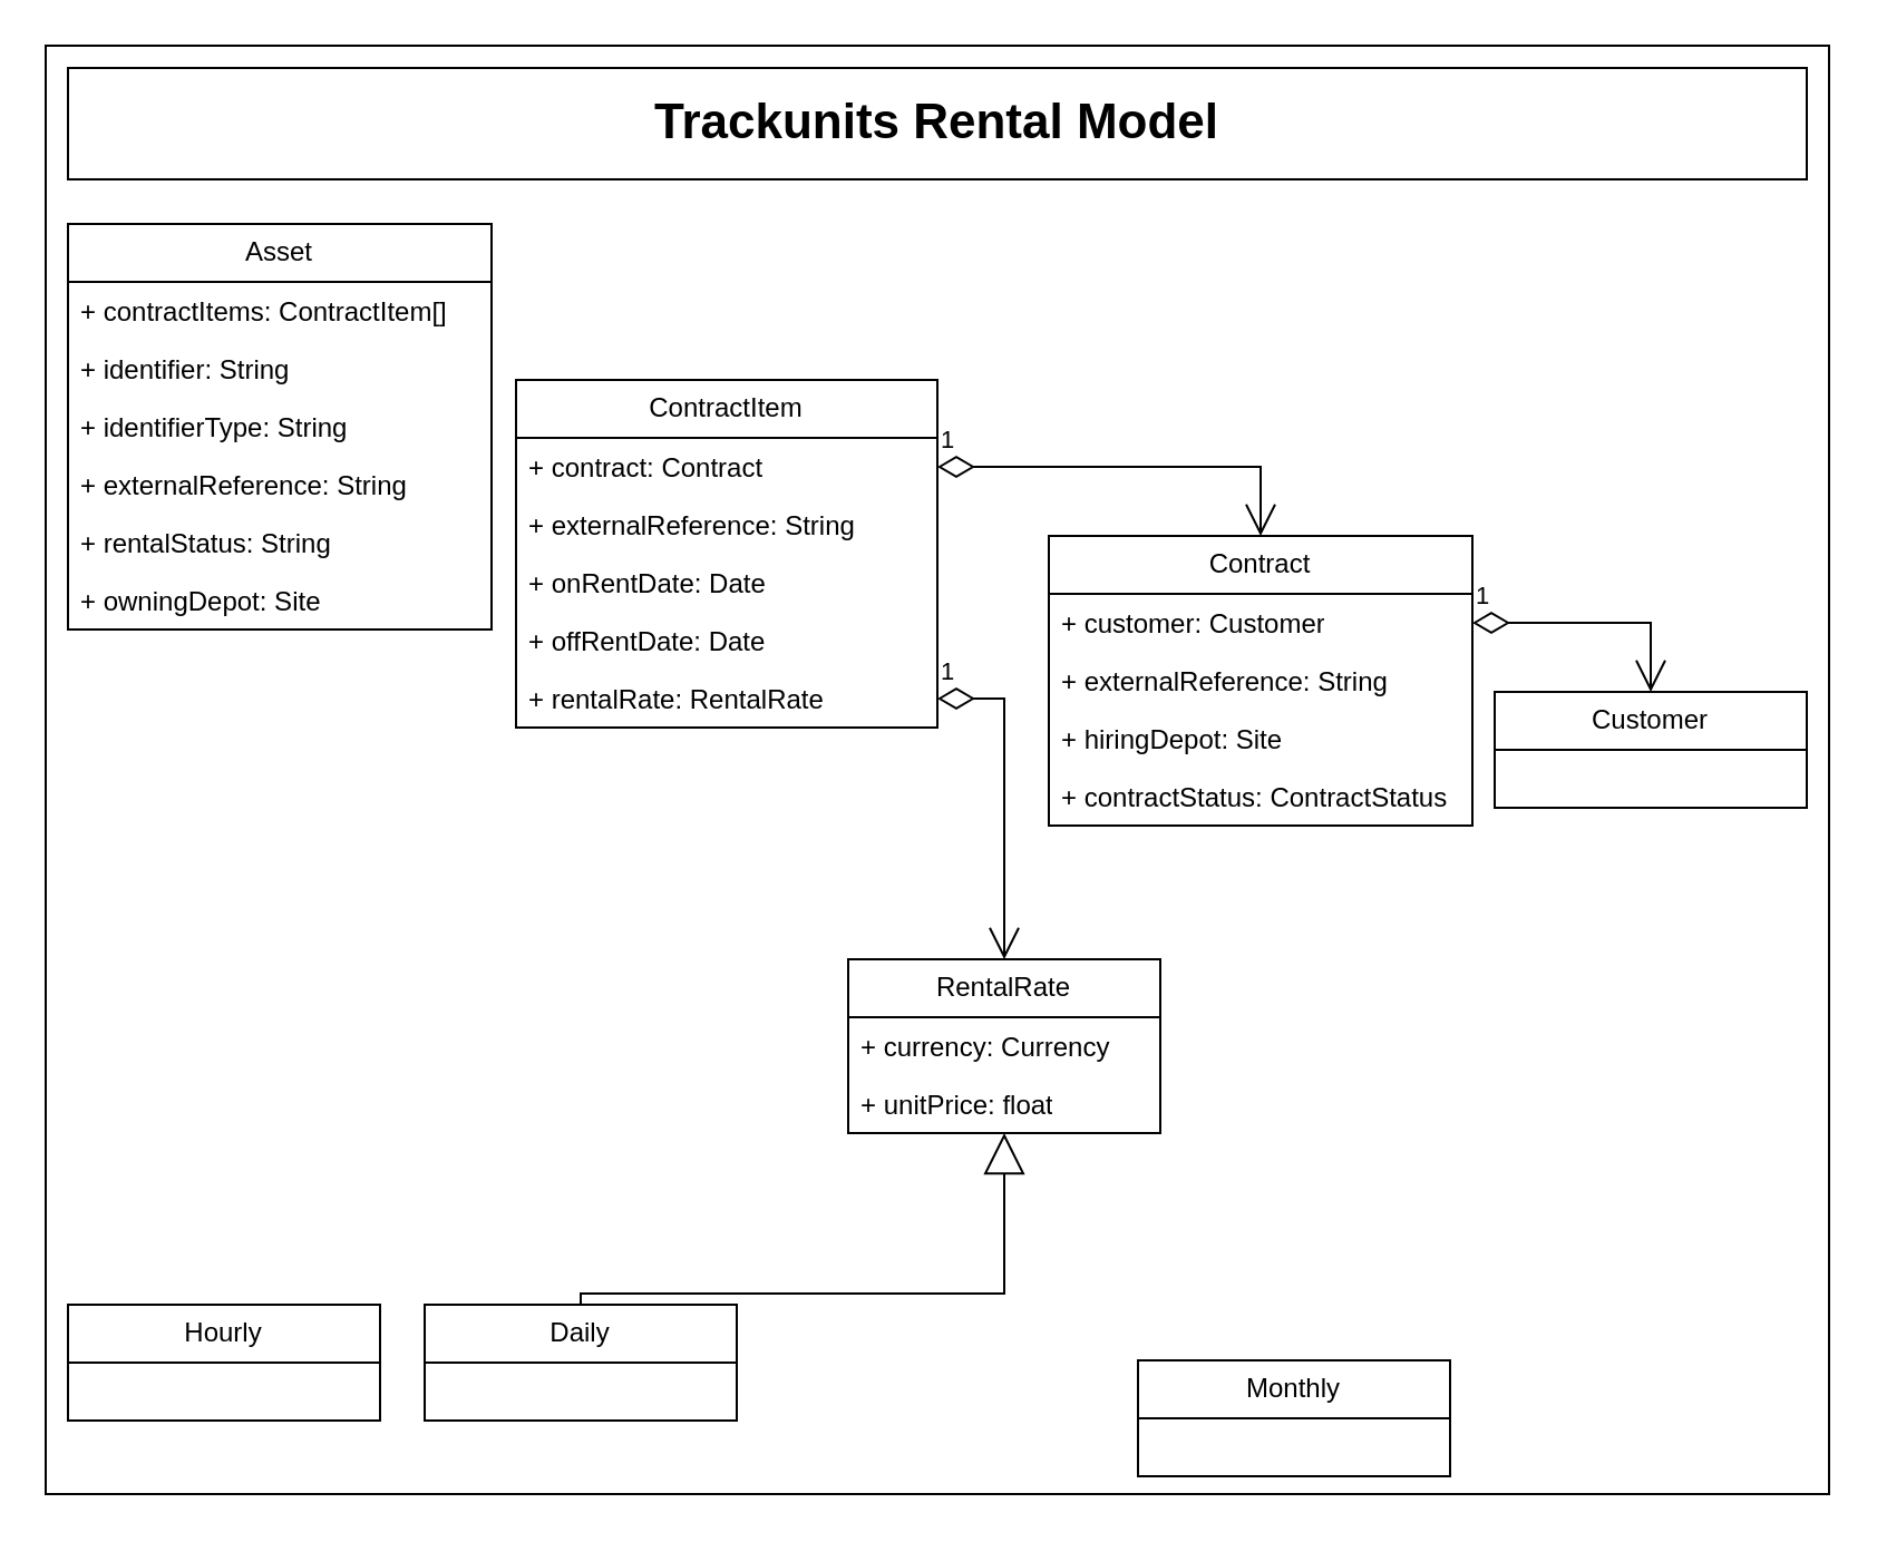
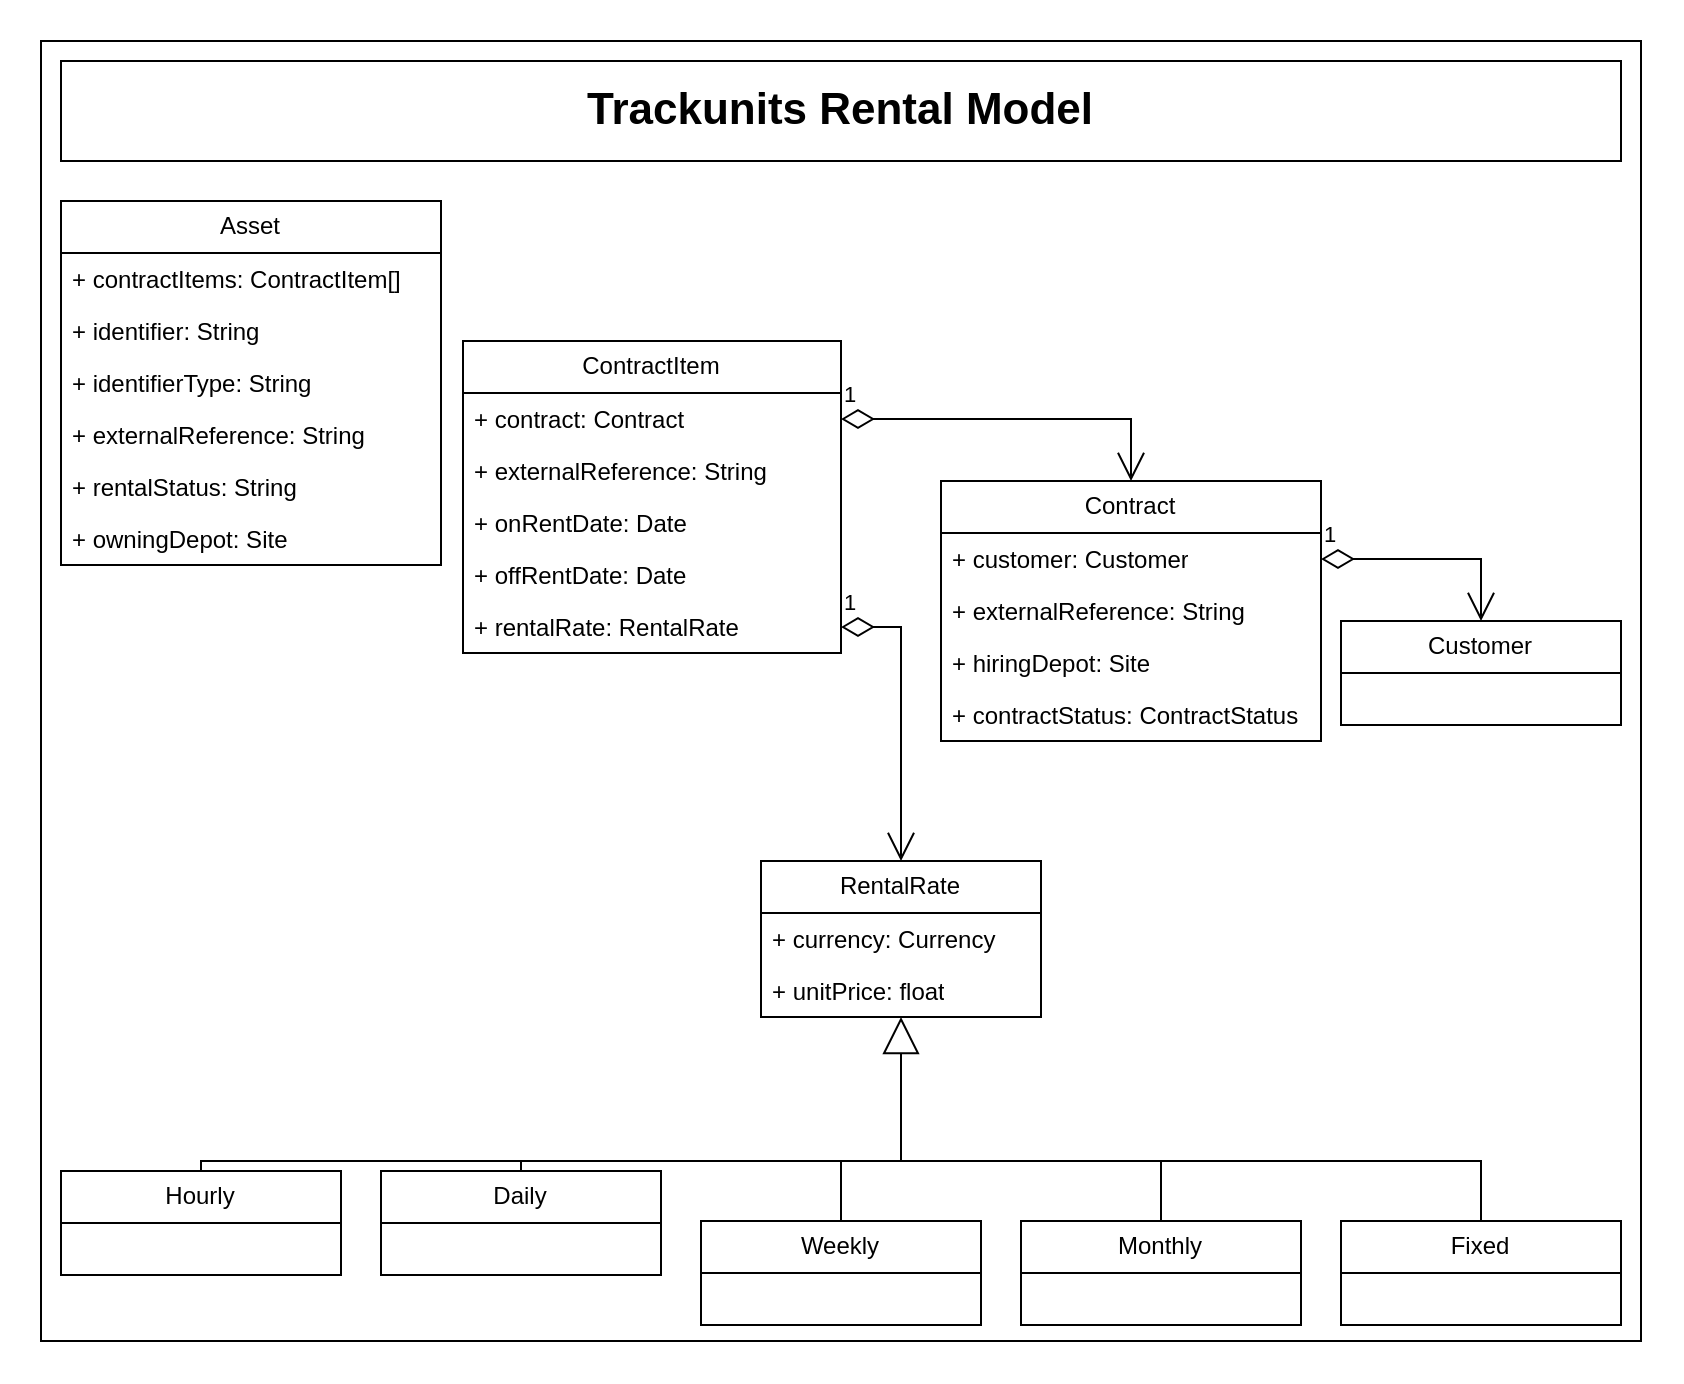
  <mxCell id="0" />
  <mxCell id="1" parent="0" />
  <mxCell id="2" value="" style="rounded=0;whiteSpace=wrap;html=1;" parent="1" vertex="1"><mxGeometry x="20" y="20" width="800" height="650" as="geometry" /></mxCell>
  <mxCell id="3" value="Asset" style="swimlane;fontStyle=0;childLayout=stackLayout;horizontal=1;startSize=26;fillColor=none;horizontalStack=0;resizeParent=1;resizeParentMax=0;resizeLast=0;collapsible=1;marginBottom=0;whiteSpace=wrap;html=1;" parent="1" vertex="1"><mxGeometry x="30" y="100" width="190" height="182" as="geometry" /></mxCell>
  <mxCell id="4" value="+ contractItems: ContractItem[]" style="text;strokeColor=none;fillColor=none;align=left;verticalAlign=top;spacingLeft=4;spacingRight=4;overflow=hidden;rotatable=0;points=[[0,0.5],[1,0.5]];portConstraint=eastwest;whiteSpace=wrap;html=1;" parent="3" vertex="1"><mxGeometry y="26" width="190" height="26" as="geometry" /></mxCell>
  <mxCell id="5" value="+ identifier: String" style="text;strokeColor=none;fillColor=none;align=left;verticalAlign=top;spacingLeft=4;spacingRight=4;overflow=hidden;rotatable=0;points=[[0,0.5],[1,0.5]];portConstraint=eastwest;whiteSpace=wrap;html=1;" parent="3" vertex="1"><mxGeometry y="52" width="190" height="26" as="geometry" /></mxCell>
  <mxCell id="6" value="+ identifierType: String" style="text;strokeColor=none;fillColor=none;align=left;verticalAlign=top;spacingLeft=4;spacingRight=4;overflow=hidden;rotatable=0;points=[[0,0.5],[1,0.5]];portConstraint=eastwest;whiteSpace=wrap;html=1;" parent="3" vertex="1"><mxGeometry y="78" width="190" height="26" as="geometry" /></mxCell>
  <mxCell id="7" value="+ externalReference: String" style="text;strokeColor=none;fillColor=none;align=left;verticalAlign=top;spacingLeft=4;spacingRight=4;overflow=hidden;rotatable=0;points=[[0,0.5],[1,0.5]];portConstraint=eastwest;whiteSpace=wrap;html=1;" parent="3" vertex="1"><mxGeometry y="104" width="190" height="26" as="geometry" /></mxCell>
  <mxCell id="8" value="+ rentalStatus: String" style="text;strokeColor=none;fillColor=none;align=left;verticalAlign=top;spacingLeft=4;spacingRight=4;overflow=hidden;rotatable=0;points=[[0,0.5],[1,0.5]];portConstraint=eastwest;whiteSpace=wrap;html=1;" parent="3" vertex="1"><mxGeometry y="130" width="190" height="26" as="geometry" /></mxCell>
  <mxCell id="9" value="+ owningDepot: Site" style="text;strokeColor=none;fillColor=none;align=left;verticalAlign=top;spacingLeft=4;spacingRight=4;overflow=hidden;rotatable=0;points=[[0,0.5],[1,0.5]];portConstraint=eastwest;whiteSpace=wrap;html=1;" parent="3" vertex="1"><mxGeometry y="156" width="190" height="26" as="geometry" /></mxCell>
  <mxCell id="10" value="ContractItem" style="swimlane;fontStyle=0;childLayout=stackLayout;horizontal=1;startSize=26;fillColor=none;horizontalStack=0;resizeParent=1;resizeParentMax=0;resizeLast=0;collapsible=1;marginBottom=0;whiteSpace=wrap;html=1;" parent="1" vertex="1"><mxGeometry x="231" y="170" width="189" height="156" as="geometry" /></mxCell>
  <mxCell id="11" value="+ contract: Contract" style="text;strokeColor=none;fillColor=none;align=left;verticalAlign=top;spacingLeft=4;spacingRight=4;overflow=hidden;rotatable=0;points=[[0,0.5],[1,0.5]];portConstraint=eastwest;whiteSpace=wrap;html=1;" parent="10" vertex="1"><mxGeometry y="26" width="189" height="26" as="geometry" /></mxCell>
  <mxCell id="12" value="+ externalReference: String" style="text;strokeColor=none;fillColor=none;align=left;verticalAlign=top;spacingLeft=4;spacingRight=4;overflow=hidden;rotatable=0;points=[[0,0.5],[1,0.5]];portConstraint=eastwest;whiteSpace=wrap;html=1;" parent="10" vertex="1"><mxGeometry y="52" width="189" height="26" as="geometry" /></mxCell>
  <mxCell id="13" value="+ onRentDate: Date" style="text;strokeColor=none;fillColor=none;align=left;verticalAlign=top;spacingLeft=4;spacingRight=4;overflow=hidden;rotatable=0;points=[[0,0.5],[1,0.5]];portConstraint=eastwest;whiteSpace=wrap;html=1;" parent="10" vertex="1"><mxGeometry y="78" width="189" height="26" as="geometry" /></mxCell>
  <mxCell id="14" value="+ offRentDate: Date" style="text;strokeColor=none;fillColor=none;align=left;verticalAlign=top;spacingLeft=4;spacingRight=4;overflow=hidden;rotatable=0;points=[[0,0.5],[1,0.5]];portConstraint=eastwest;whiteSpace=wrap;html=1;" parent="10" vertex="1"><mxGeometry y="104" width="189" height="26" as="geometry" /></mxCell>
  <mxCell id="15" value="+ rentalRate: RentalRate" style="text;strokeColor=none;fillColor=none;align=left;verticalAlign=top;spacingLeft=4;spacingRight=4;overflow=hidden;rotatable=0;points=[[0,0.5],[1,0.5]];portConstraint=eastwest;whiteSpace=wrap;html=1;" parent="10" vertex="1"><mxGeometry y="130" width="189" height="26" as="geometry" /></mxCell>
  <mxCell id="16" value="Contract" style="swimlane;fontStyle=0;childLayout=stackLayout;horizontal=1;startSize=26;fillColor=none;horizontalStack=0;resizeParent=1;resizeParentMax=0;resizeLast=0;collapsible=1;marginBottom=0;whiteSpace=wrap;html=1;" parent="1" vertex="1"><mxGeometry x="470" y="240" width="190" height="130" as="geometry" /></mxCell>
  <mxCell id="17" value="+ customer: Customer" style="text;strokeColor=none;fillColor=none;align=left;verticalAlign=top;spacingLeft=4;spacingRight=4;overflow=hidden;rotatable=0;points=[[0,0.5],[1,0.5]];portConstraint=eastwest;whiteSpace=wrap;html=1;" parent="16" vertex="1"><mxGeometry y="26" width="190" height="26" as="geometry" /></mxCell>
  <mxCell id="18" value="+ externalReference: String" style="text;strokeColor=none;fillColor=none;align=left;verticalAlign=top;spacingLeft=4;spacingRight=4;overflow=hidden;rotatable=0;points=[[0,0.5],[1,0.5]];portConstraint=eastwest;whiteSpace=wrap;html=1;" parent="16" vertex="1"><mxGeometry y="52" width="190" height="26" as="geometry" /></mxCell>
  <mxCell id="19" value="+ hiringDepot: Site" style="text;strokeColor=none;fillColor=none;align=left;verticalAlign=top;spacingLeft=4;spacingRight=4;overflow=hidden;rotatable=0;points=[[0,0.5],[1,0.5]];portConstraint=eastwest;whiteSpace=wrap;html=1;" parent="16" vertex="1"><mxGeometry y="78" width="190" height="26" as="geometry" /></mxCell>
  <mxCell id="20" value="&lt;div&gt;+ contractStatus: ContractStatus&lt;/div&gt;" style="text;strokeColor=none;fillColor=none;align=left;verticalAlign=top;spacingLeft=4;spacingRight=4;overflow=hidden;rotatable=0;points=[[0,0.5],[1,0.5]];portConstraint=eastwest;whiteSpace=wrap;html=1;" parent="16" vertex="1"><mxGeometry y="104" width="190" height="26" as="geometry" /></mxCell>
  <mxCell id="21" value="Customer" style="swimlane;fontStyle=0;childLayout=stackLayout;horizontal=1;startSize=26;fillColor=none;horizontalStack=0;resizeParent=1;resizeParentMax=0;resizeLast=0;collapsible=1;marginBottom=0;whiteSpace=wrap;html=1;" parent="1" vertex="1"><mxGeometry x="670" y="310" width="140" height="52" as="geometry" /></mxCell>
  <mxCell id="22" value="1" style="endArrow=open;html=1;endSize=12;startArrow=diamondThin;startSize=14;startFill=0;edgeStyle=orthogonalEdgeStyle;align=left;verticalAlign=bottom;rounded=0;exitX=1;exitY=0.5;exitDx=0;exitDy=0;entryX=0.5;entryY=0;entryDx=0;entryDy=0;" parent="1" source="17" target="21" edge="1"><mxGeometry x="-1" y="3" relative="1" as="geometry"><mxPoint x="290" y="440" as="sourcePoint" /><mxPoint x="450" y="440" as="targetPoint" /></mxGeometry></mxCell>
  <mxCell id="23" value="1" style="endArrow=open;html=1;endSize=12;startArrow=diamondThin;startSize=14;startFill=0;edgeStyle=orthogonalEdgeStyle;align=left;verticalAlign=bottom;rounded=0;exitX=1;exitY=0.5;exitDx=0;exitDy=0;" parent="1" source="11" target="16" edge="1"><mxGeometry x="-1" y="3" relative="1" as="geometry"><mxPoint x="240" y="440" as="sourcePoint" /><mxPoint x="400" y="440" as="targetPoint" /></mxGeometry></mxCell>
  <mxCell id="24" value="RentalRate" style="swimlane;fontStyle=0;childLayout=stackLayout;horizontal=1;startSize=26;fillColor=none;horizontalStack=0;resizeParent=1;resizeParentMax=0;resizeLast=0;collapsible=1;marginBottom=0;whiteSpace=wrap;html=1;" parent="1" vertex="1"><mxGeometry x="380" y="430" width="140" height="78" as="geometry" /></mxCell>
  <mxCell id="25" value="+ currency: Currency" style="text;strokeColor=none;fillColor=none;align=left;verticalAlign=top;spacingLeft=4;spacingRight=4;overflow=hidden;rotatable=0;points=[[0,0.5],[1,0.5]];portConstraint=eastwest;whiteSpace=wrap;html=1;" parent="24" vertex="1"><mxGeometry y="26" width="140" height="26" as="geometry" /></mxCell>
  <mxCell id="26" value="+ unitPrice: float" style="text;strokeColor=none;fillColor=none;align=left;verticalAlign=top;spacingLeft=4;spacingRight=4;overflow=hidden;rotatable=0;points=[[0,0.5],[1,0.5]];portConstraint=eastwest;whiteSpace=wrap;html=1;" parent="24" vertex="1"><mxGeometry y="52" width="140" height="26" as="geometry" /></mxCell>
  <mxCell id="27" value="1" style="endArrow=open;html=1;endSize=12;startArrow=diamondThin;startSize=14;startFill=0;edgeStyle=orthogonalEdgeStyle;align=left;verticalAlign=bottom;rounded=0;exitX=1;exitY=0.5;exitDx=0;exitDy=0;entryX=0.5;entryY=0;entryDx=0;entryDy=0;" parent="1" source="15" target="24" edge="1"><mxGeometry x="-1" y="3" relative="1" as="geometry"><mxPoint x="620" y="331" as="sourcePoint" /><mxPoint x="500" y="490" as="targetPoint" /></mxGeometry></mxCell>
  <mxCell id="28" value="Daily" style="swimlane;fontStyle=0;childLayout=stackLayout;horizontal=1;startSize=26;fillColor=none;horizontalStack=0;resizeParent=1;resizeParentMax=0;resizeLast=0;collapsible=1;marginBottom=0;whiteSpace=wrap;html=1;" parent="1" vertex="1"><mxGeometry x="190" y="585" width="140" height="52" as="geometry" /></mxCell>
  <mxCell id="29" value="" style="endArrow=block;endSize=16;endFill=0;html=1;rounded=0;exitX=0.5;exitY=0;exitDx=0;exitDy=0;edgeStyle=orthogonalEdgeStyle;" parent="1" source="28" target="26" edge="1"><mxGeometry width="160" relative="1" as="geometry"><mxPoint x="340" y="490" as="sourcePoint" /><mxPoint x="500" y="490" as="targetPoint" /><Array as="points"><mxPoint x="260" y="580" /><mxPoint x="450" y="580" /></Array></mxGeometry></mxCell>
  <mxCell id="30" value="Monthly" style="swimlane;fontStyle=0;childLayout=stackLayout;horizontal=1;startSize=26;fillColor=none;horizontalStack=0;resizeParent=1;resizeParentMax=0;resizeLast=0;collapsible=1;marginBottom=0;whiteSpace=wrap;html=1;" parent="1" vertex="1"><mxGeometry x="510" y="610" width="140" height="52" as="geometry" /></mxCell>
  <mxCell id="31" value="Hourly" style="swimlane;fontStyle=0;childLayout=stackLayout;horizontal=1;startSize=26;fillColor=none;horizontalStack=0;resizeParent=1;resizeParentMax=0;resizeLast=0;collapsible=1;marginBottom=0;whiteSpace=wrap;html=1;" parent="1" vertex="1"><mxGeometry x="30" y="585" width="140" height="52" as="geometry" /></mxCell>
+ <mxCell id="32" value="Weekly" style="swimlane;fontStyle=0;childLayout=stackLayout;horizontal=1;startSize=26;fillColor=none;horizontalStack=0;resizeParent=1;resizeParentMax=0;resizeLast=0;collapsible=1;marginBottom=0;whiteSpace=wrap;html=1;" parent="1" vertex="1"><mxGeometry x="350" y="610" width="140" height="52" as="geometry" /></mxCell>
+ <mxCell id="33" value="Fixed" style="swimlane;fontStyle=0;childLayout=stackLayout;horizontal=1;startSize=26;fillColor=none;horizontalStack=0;resizeParent=1;resizeParentMax=0;resizeLast=0;collapsible=1;marginBottom=0;whiteSpace=wrap;html=1;" parent="1" vertex="1"><mxGeometry x="670" y="610" width="140" height="52" as="geometry" /></mxCell>
  <mxCell id="34" value="&lt;b&gt;&lt;font style=&quot;font-size: 22px;&quot;&gt;Trackunits Rental Model&lt;/font&gt;&lt;/b&gt;" style="rounded=0;whiteSpace=wrap;html=1;" parent="1" vertex="1"><mxGeometry x="30" y="30" width="780" height="50" as="geometry" /></mxCell>
+ <mxCell id="35" value="" style="endArrow=none;html=1;exitX=0.5;exitY=0;exitDx=0;exitDy=0;entryX=0.5;entryY=0;entryDx=0;entryDy=0;edgeStyle=orthogonalEdgeStyle;rounded=0;curved=0;" edge="1" parent="1" source="31" target="33"><mxGeometry width="50" height="50" relative="1" as="geometry"><mxPoint x="90" y="600" as="sourcePoint" /><mxPoint x="140" y="550" as="targetPoint" /><Array as="points"><mxPoint x="100" y="580" /><mxPoint x="740" y="580" /></Array></mxGeometry></mxCell>
+ <mxCell id="36" value="" style="endArrow=none;html=1;exitX=0.5;exitY=0;exitDx=0;exitDy=0;entryX=0.5;entryY=0;entryDx=0;entryDy=0;edgeStyle=orthogonalEdgeStyle;rounded=0;curved=0;" edge="1" parent="1" source="32" target="30"><mxGeometry width="50" height="50" relative="1" as="geometry"><mxPoint x="400" y="530" as="sourcePoint" /><mxPoint x="450" y="480" as="targetPoint" /><Array as="points"><mxPoint x="420" y="580" /><mxPoint x="580" y="580" /></Array></mxGeometry></mxCell>
